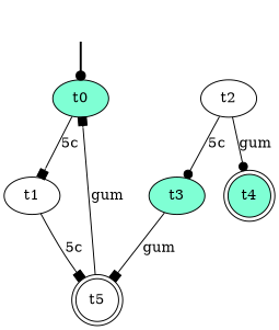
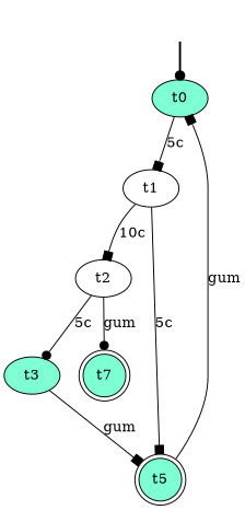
  digraph {
    node [style=filled fillcolor=aquamarine]
    edge [arrowhead=box]
    fake [style=invisible fillcolor=""]
    t0 [root=true]
    t1 [fillcolor=white]
    t2 [fillcolor=white]
-   t5 [fillcolor=white shape=doublecircle]
+   t5 [shape=doublecircle]
    t3
-   t4 [shape=doublecircle]
+   t4 [shape=doublecircle label=t7]
    fake -> t0 [arrowhead=dot style=bold]
    t0 -> t1 [label="5c"]
+   t1 -> t2 [label="10c"]
    t1 -> t5 [label="5c"]
    t2 -> t3 [arrowhead=dot label="5c"]
    t2 -> t4 [arrowhead=dot label=gum]
    t5 -> t0 [label=gum]
    t3 -> t5 [label=gum]
  }
